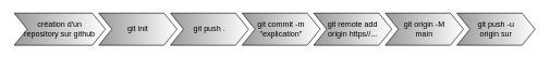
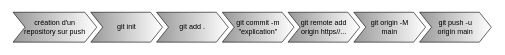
  <mxCell id="0" />
  <mxCell id="1" parent="0" />
- <mxCell id="2" value="création d'un &lt;br&gt;repository sur github" style="shape=step;perimeter=stepPerimeter;whiteSpace=wrap;html=1;fixedSize=1;fillColor=#999999;gradientColor=#ffffff;gradientDirection=east;" vertex="1" parent="1"><mxGeometry x="20" y="20" width="140" height="50" as="geometry" /></mxCell>
+ <mxCell id="2" value="création d'un &lt;br&gt;repository sur push" style="shape=step;perimeter=stepPerimeter;whiteSpace=wrap;html=1;fixedSize=1;fillColor=#999999;gradientColor=#ffffff;gradientDirection=east;" vertex="1" parent="1"><mxGeometry x="20" y="20" width="140" height="50" as="geometry" /></mxCell>
  <mxCell id="3" value="git remote add &lt;br&gt;origin https//..." style="shape=step;perimeter=stepPerimeter;whiteSpace=wrap;html=1;fixedSize=1;fillColor=#999999;gradientColor=#ffffff;gradientDirection=east;" vertex="1" parent="1"><mxGeometry x="480" y="20" width="120" height="50" as="geometry" /></mxCell>
  <mxCell id="4" value="git commit -m &quot;explication&quot;" style="shape=step;perimeter=stepPerimeter;whiteSpace=wrap;html=1;fixedSize=1;fillColor=#999999;gradientColor=#ffffff;gradientDirection=east;" vertex="1" parent="1"><mxGeometry x="370" y="20" width="120" height="50" as="geometry" /></mxCell>
- <mxCell id="5" value="git push ." style="shape=step;perimeter=stepPerimeter;whiteSpace=wrap;html=1;fixedSize=1;fillColor=#999999;gradientColor=#ffffff;gradientDirection=east;" vertex="1" parent="1"><mxGeometry x="260" y="20" width="120" height="50" as="geometry" /></mxCell>
+ <mxCell id="5" value="git add ." style="shape=step;perimeter=stepPerimeter;whiteSpace=wrap;html=1;fixedSize=1;fillColor=#999999;gradientColor=#ffffff;gradientDirection=east;" vertex="1" parent="1"><mxGeometry x="260" y="20" width="120" height="50" as="geometry" /></mxCell>
  <mxCell id="6" value="git init" style="shape=step;perimeter=stepPerimeter;whiteSpace=wrap;html=1;fixedSize=1;fillColor=#999999;gradientColor=#ffffff;gradientDirection=east;" vertex="1" parent="1"><mxGeometry x="150" y="20" width="120" height="50" as="geometry" /></mxCell>
  <mxCell id="7" value="git origin -M&lt;br&gt;main&lt;br&gt;" style="shape=step;perimeter=stepPerimeter;whiteSpace=wrap;html=1;fixedSize=1;fillColor=#999999;gradientColor=#ffffff;gradientDirection=east;" vertex="1" parent="1"><mxGeometry x="590" y="20" width="120" height="50" as="geometry" /></mxCell>
- <mxCell id="8" value="git push -u&lt;br&gt;origin sur" style="shape=step;perimeter=stepPerimeter;whiteSpace=wrap;html=1;fixedSize=1;fillColor=#999999;gradientColor=#ffffff;gradientDirection=east;" vertex="1" parent="1"><mxGeometry x="700" y="20" width="120" height="50" as="geometry" /></mxCell>
+ <mxCell id="8" value="git push -u&lt;br&gt;origin main" style="shape=step;perimeter=stepPerimeter;whiteSpace=wrap;html=1;fixedSize=1;fillColor=#999999;gradientColor=#ffffff;gradientDirection=east;" vertex="1" parent="1"><mxGeometry x="700" y="20" width="120" height="50" as="geometry" /></mxCell>
